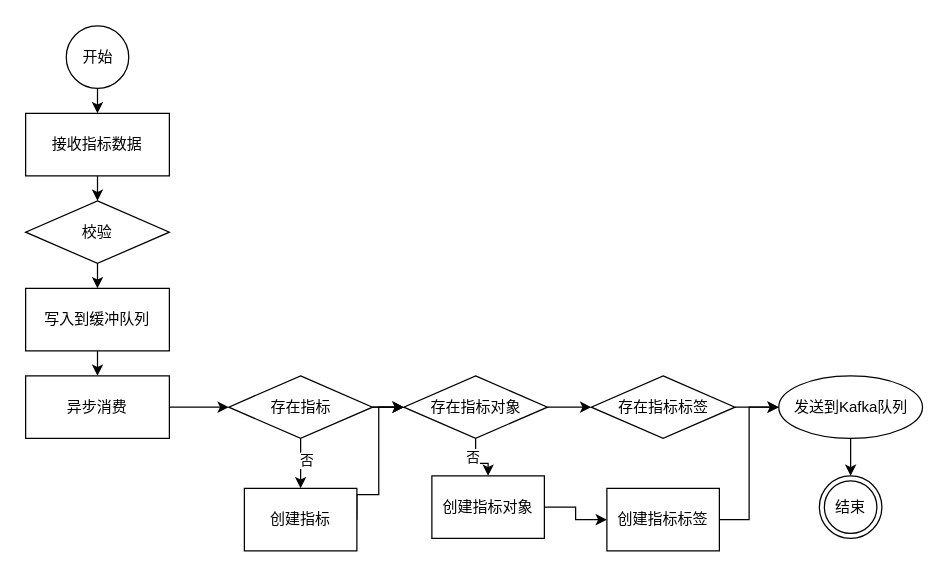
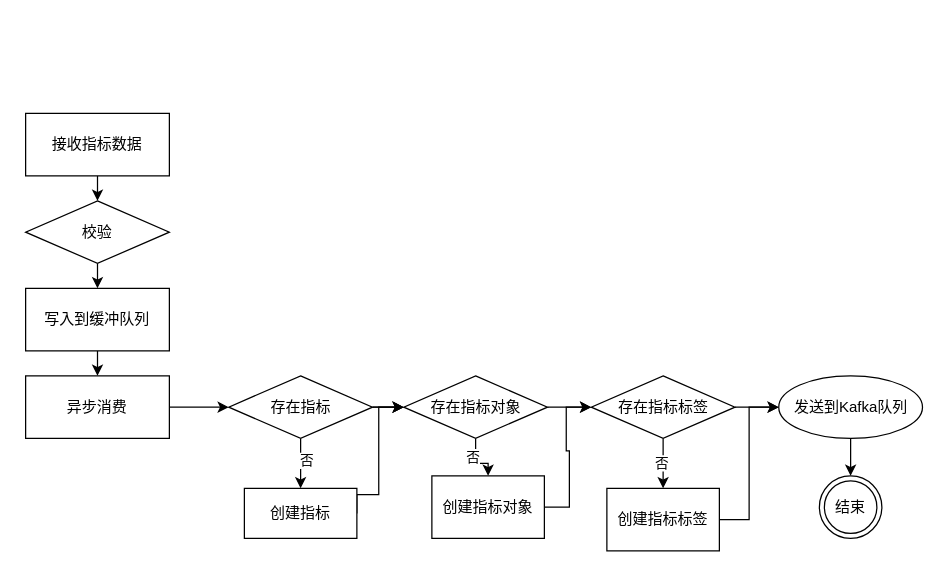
  <mxCell id="0" />
  <mxCell id="1" parent="0" />
- <mxCell id="2" style="edgeStyle=orthogonalEdgeStyle;rounded=0;orthogonalLoop=1;jettySize=auto;html=1;exitX=0.5;exitY=1;exitDx=0;exitDy=0;entryX=0.5;entryY=0;entryDx=0;entryDy=0;" edge="1" parent="1" source="3" target="5"><mxGeometry relative="1" as="geometry" /></mxCell>
- <mxCell id="3" value="开始" style="ellipse;whiteSpace=wrap;html=1;aspect=fixed;" vertex="1" parent="1"><mxGeometry x="52.5" y="20" width="50" height="50" as="geometry" /></mxCell>
  <mxCell id="4" style="edgeStyle=orthogonalEdgeStyle;rounded=0;orthogonalLoop=1;jettySize=auto;html=1;exitX=0.5;exitY=1;exitDx=0;exitDy=0;entryX=0.5;entryY=0;entryDx=0;entryDy=0;" edge="1" parent="1" source="5" target="7"><mxGeometry relative="1" as="geometry" /></mxCell>
  <mxCell id="5" value="接收指标数据" style="rounded=0;whiteSpace=wrap;html=1;" vertex="1" parent="1"><mxGeometry x="20" y="90" width="115" height="50" as="geometry" /></mxCell>
  <mxCell id="6" style="edgeStyle=orthogonalEdgeStyle;rounded=0;orthogonalLoop=1;jettySize=auto;html=1;exitX=0.5;exitY=1;exitDx=0;exitDy=0;entryX=0.5;entryY=0;entryDx=0;entryDy=0;" edge="1" parent="1" source="7" target="11"><mxGeometry relative="1" as="geometry" /></mxCell>
  <mxCell id="7" value="校验" style="rhombus;whiteSpace=wrap;html=1;" vertex="1" parent="1"><mxGeometry x="20" y="160" width="115" height="50" as="geometry" /></mxCell>
  <mxCell id="8" style="edgeStyle=orthogonalEdgeStyle;rounded=0;orthogonalLoop=1;jettySize=auto;html=1;exitX=1;exitY=0.5;exitDx=0;exitDy=0;" edge="1" parent="1" source="9"><mxGeometry relative="1" as="geometry"><mxPoint x="182.5" y="325" as="targetPoint" /></mxGeometry></mxCell>
  <mxCell id="9" value="异步消费" style="rounded=0;whiteSpace=wrap;html=1;" vertex="1" parent="1"><mxGeometry x="20" y="300" width="115" height="50" as="geometry" /></mxCell>
  <mxCell id="10" style="edgeStyle=orthogonalEdgeStyle;rounded=0;orthogonalLoop=1;jettySize=auto;html=1;exitX=0.5;exitY=1;exitDx=0;exitDy=0;entryX=0.5;entryY=0;entryDx=0;entryDy=0;" edge="1" parent="1" source="11" target="9"><mxGeometry relative="1" as="geometry" /></mxCell>
  <mxCell id="11" value="写入到缓冲队列" style="rounded=0;whiteSpace=wrap;html=1;" vertex="1" parent="1"><mxGeometry x="20" y="230" width="115" height="50" as="geometry" /></mxCell>
  <mxCell id="12" style="edgeStyle=orthogonalEdgeStyle;rounded=0;orthogonalLoop=1;jettySize=auto;html=1;exitX=0.5;exitY=1;exitDx=0;exitDy=0;entryX=0.5;entryY=0;entryDx=0;entryDy=0;" edge="1" parent="1" source="16" target="18"><mxGeometry relative="1" as="geometry" /></mxCell>
  <mxCell id="13" value="否" style="edgeLabel;html=1;align=center;verticalAlign=middle;resizable=0;points=[];" vertex="1" connectable="0" parent="12"><mxGeometry x="-0.175" y="4" relative="1" as="geometry"><mxPoint as="offset" /></mxGeometry></mxCell>
  <mxCell id="14" value="" style="edgeStyle=orthogonalEdgeStyle;rounded=0;orthogonalLoop=1;jettySize=auto;html=1;" edge="1" parent="1" source="16" target="22"><mxGeometry relative="1" as="geometry" /></mxCell>
  <mxCell id="15" value="" style="edgeStyle=orthogonalEdgeStyle;rounded=0;orthogonalLoop=1;jettySize=auto;html=1;" edge="1" parent="1" source="16" target="22"><mxGeometry relative="1" as="geometry" /></mxCell>
  <mxCell id="16" value="存在指标" style="rhombus;whiteSpace=wrap;html=1;" vertex="1" parent="1"><mxGeometry x="182.5" y="300" width="115" height="50" as="geometry" /></mxCell>
  <mxCell id="17" style="edgeStyle=orthogonalEdgeStyle;rounded=0;orthogonalLoop=1;jettySize=auto;html=1;exitX=1;exitY=0.5;exitDx=0;exitDy=0;entryX=0;entryY=0.5;entryDx=0;entryDy=0;" edge="1" parent="1" source="18" target="22"><mxGeometry relative="1" as="geometry"><Array as="points"><mxPoint x="302.5" y="395" /><mxPoint x="302.5" y="325" /></Array></mxGeometry></mxCell>
- <mxCell id="18" value="创建指标" style="rounded=0;whiteSpace=wrap;html=1;" vertex="1" parent="1"><mxGeometry x="195" y="390" width="90" height="50" as="geometry" /></mxCell>
+ <mxCell id="18" value="创建指标" style="rounded=0;whiteSpace=wrap;html=1;" vertex="1" parent="1"><mxGeometry x="195" y="390" width="90" height="40" as="geometry" /></mxCell>
  <mxCell id="19" value="" style="edgeStyle=orthogonalEdgeStyle;rounded=0;orthogonalLoop=1;jettySize=auto;html=1;" edge="1" parent="1" source="22" target="26"><mxGeometry relative="1" as="geometry" /></mxCell>
  <mxCell id="20" value="否" style="edgeLabel;html=1;align=center;verticalAlign=middle;resizable=0;points=[];" vertex="1" connectable="0" parent="19"><mxGeometry x="-0.325" y="-3" relative="1" as="geometry"><mxPoint as="offset" /></mxGeometry></mxCell>
  <mxCell id="21" value="" style="edgeStyle=orthogonalEdgeStyle;rounded=0;orthogonalLoop=1;jettySize=auto;html=1;" edge="1" parent="1" source="22" target="30"><mxGeometry relative="1" as="geometry" /></mxCell>
  <mxCell id="22" value="存在指标对象" style="rhombus;whiteSpace=wrap;html=1;" vertex="1" parent="1"><mxGeometry x="322.5" y="300" width="115" height="50" as="geometry" /></mxCell>
  <mxCell id="23" value="" style="edgeStyle=orthogonalEdgeStyle;rounded=0;orthogonalLoop=1;jettySize=auto;html=1;" edge="1" parent="1" source="24" target="33"><mxGeometry relative="1" as="geometry" /></mxCell>
  <mxCell id="24" value="发送到Kafka队列" style="ellipse;whiteSpace=wrap;html=1;" vertex="1" parent="1"><mxGeometry x="622.5" y="300" width="115" height="50" as="geometry" /></mxCell>
- <mxCell id="25" style="edgeStyle=orthogonalEdgeStyle;rounded=0;orthogonalLoop=1;jettySize=auto;html=1;exitX=1;exitY=0.5;exitDx=0;exitDy=0;" edge="1" parent="1" source="26" target="32"><mxGeometry relative="1" as="geometry" /></mxCell>
+ <mxCell id="25" style="edgeStyle=orthogonalEdgeStyle;rounded=0;orthogonalLoop=1;jettySize=auto;html=1;exitX=1;exitY=0.5;exitDx=0;exitDy=0;entryX=0;entryY=0.5;entryDx=0;entryDy=0;" edge="1" parent="1" source="26" target="30"><mxGeometry relative="1" as="geometry" /></mxCell>
  <mxCell id="26" value="创建指标对象" style="rounded=0;whiteSpace=wrap;html=1;" vertex="1" parent="1"><mxGeometry x="345" y="380" width="90" height="50" as="geometry" /></mxCell>
+ <mxCell id="27" value="" style="edgeStyle=orthogonalEdgeStyle;rounded=0;orthogonalLoop=1;jettySize=auto;html=1;" edge="1" parent="1" source="30" target="32"><mxGeometry relative="1" as="geometry" /></mxCell>
+ <mxCell id="28" value="否" style="edgeLabel;html=1;align=center;verticalAlign=middle;resizable=0;points=[];" vertex="1" connectable="0" parent="27"><mxGeometry x="-0.075" y="-2" relative="1" as="geometry"><mxPoint as="offset" /></mxGeometry></mxCell>
  <mxCell id="29" value="" style="edgeStyle=orthogonalEdgeStyle;rounded=0;orthogonalLoop=1;jettySize=auto;html=1;" edge="1" parent="1" source="30" target="24"><mxGeometry relative="1" as="geometry" /></mxCell>
  <mxCell id="30" value="存在指标标签" style="rhombus;whiteSpace=wrap;html=1;" vertex="1" parent="1"><mxGeometry x="472.5" y="300" width="115" height="50" as="geometry" /></mxCell>
  <mxCell id="31" style="edgeStyle=orthogonalEdgeStyle;rounded=0;orthogonalLoop=1;jettySize=auto;html=1;entryX=0;entryY=0.5;entryDx=0;entryDy=0;" edge="1" parent="1" source="32" target="24"><mxGeometry relative="1" as="geometry" /></mxCell>
  <mxCell id="32" value="创建指标标签" style="rounded=0;whiteSpace=wrap;html=1;" vertex="1" parent="1"><mxGeometry x="485" y="390" width="90" height="50" as="geometry" /></mxCell>
  <mxCell id="33" value="结束" style="ellipse;shape=doubleEllipse;whiteSpace=wrap;html=1;aspect=fixed;" vertex="1" parent="1"><mxGeometry x="655" y="380" width="50" height="50" as="geometry" /></mxCell>
